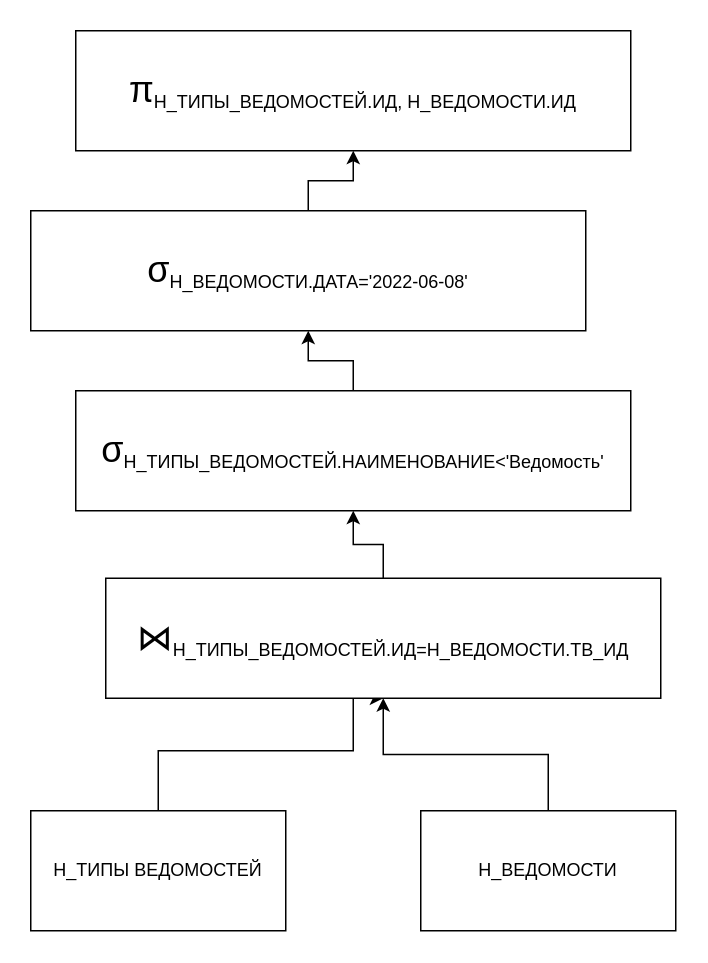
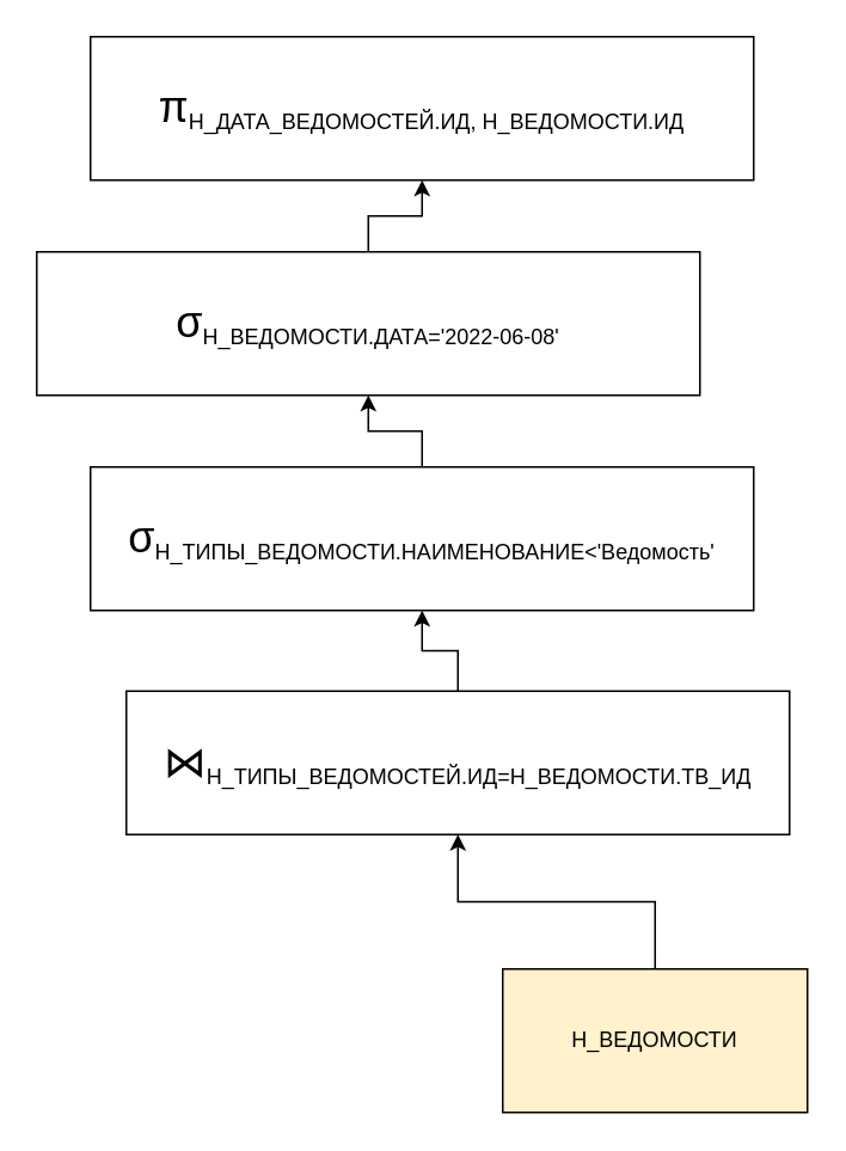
  <mxCell id="0" />
  <mxCell id="1" parent="0" />
- <mxCell id="2" style="edgeStyle=orthogonalEdgeStyle;rounded=0;orthogonalLoop=1;jettySize=auto;html=1;entryX=0.5;entryY=1;entryDx=0;entryDy=0;" edge="1" parent="1" source="3" target="7"><mxGeometry relative="1" as="geometry"><Array as="points"><mxPoint x="105" y="500" /><mxPoint x="235" y="500" /></Array></mxGeometry></mxCell>
- <mxCell id="3" value="&lt;font style=&quot;font-size: 12px;&quot;&gt;Н_ТИПЫ ВЕДОМОСТЕЙ&lt;/font&gt;" style="rounded=0;whiteSpace=wrap;html=1;" vertex="1" parent="1"><mxGeometry x="20" y="540" width="170" height="80" as="geometry" /></mxCell>
  <mxCell id="4" style="edgeStyle=orthogonalEdgeStyle;rounded=0;orthogonalLoop=1;jettySize=auto;html=1;entryX=0.5;entryY=1;entryDx=0;entryDy=0;" edge="1" parent="1" source="5" target="7"><mxGeometry relative="1" as="geometry" /></mxCell>
- <mxCell id="5" value="&lt;font style=&quot;font-size: 12px;&quot;&gt;Н_ВЕДОМОСТИ&lt;/font&gt;" style="rounded=0;whiteSpace=wrap;html=1;" vertex="1" parent="1"><mxGeometry x="280" y="540" width="170" height="80" as="geometry" /></mxCell>
+ <mxCell id="5" value="&lt;font style=&quot;font-size: 12px;&quot;&gt;Н_ВЕДОМОСТИ&lt;/font&gt;" style="rounded=0;whiteSpace=wrap;html=1;fillColor=#fff2cc;" vertex="1" parent="1"><mxGeometry x="280" y="540" width="170" height="80" as="geometry" /></mxCell>
  <mxCell id="6" style="edgeStyle=orthogonalEdgeStyle;rounded=0;orthogonalLoop=1;jettySize=auto;html=1;entryX=0.5;entryY=1;entryDx=0;entryDy=0;" edge="1" parent="1" source="7" target="9"><mxGeometry relative="1" as="geometry" /></mxCell>
  <mxCell id="7" value="&lt;font style=&quot;font-size: 24px;&quot;&gt;⋈&lt;/font&gt;&lt;sub style=&quot;&quot;&gt;&lt;font style=&quot;font-size: 12px;&quot;&gt;Н_ТИПЫ_ВЕДОМОСТЕЙ.ИД=Н_ВЕДОМОСТИ.ТВ_ИД&lt;/font&gt;&lt;/sub&gt;" style="rounded=0;whiteSpace=wrap;html=1;" vertex="1" parent="1"><mxGeometry x="70" y="385" width="370" height="80" as="geometry" /></mxCell>
  <mxCell id="8" style="edgeStyle=orthogonalEdgeStyle;rounded=0;orthogonalLoop=1;jettySize=auto;html=1;entryX=0.5;entryY=1;entryDx=0;entryDy=0;" edge="1" parent="1" source="9" target="11"><mxGeometry relative="1" as="geometry" /></mxCell>
- <mxCell id="9" value="&lt;font style=&quot;font-size: 24px;&quot;&gt;σ&lt;/font&gt;&lt;sub style=&quot;&quot;&gt;&lt;font style=&quot;font-size: 12px;&quot;&gt;Н_ТИПЫ_ВЕДОМОСТЕЙ.НАИМЕНОВАНИЕ&amp;lt;'Ведомость'&lt;/font&gt;&lt;/sub&gt;" style="rounded=0;whiteSpace=wrap;html=1;" vertex="1" parent="1"><mxGeometry x="50" y="260" width="370" height="80" as="geometry" /></mxCell>
+ <mxCell id="9" value="&lt;font style=&quot;font-size: 24px;&quot;&gt;σ&lt;/font&gt;&lt;sub style=&quot;&quot;&gt;&lt;font style=&quot;font-size: 12px;&quot;&gt;Н_ТИПЫ_ВЕДОМОСТИ.НАИМЕНОВАНИЕ&amp;lt;'Ведомость'&lt;/font&gt;&lt;/sub&gt;" style="rounded=0;whiteSpace=wrap;html=1;" vertex="1" parent="1"><mxGeometry x="50" y="260" width="370" height="80" as="geometry" /></mxCell>
  <mxCell id="10" style="edgeStyle=orthogonalEdgeStyle;rounded=0;orthogonalLoop=1;jettySize=auto;html=1;entryX=0.5;entryY=1;entryDx=0;entryDy=0;" edge="1" parent="1" source="11" target="12"><mxGeometry relative="1" as="geometry" /></mxCell>
  <mxCell id="11" value="&lt;font style=&quot;font-size: 24px;&quot;&gt;σ&lt;/font&gt;&lt;sub style=&quot;&quot;&gt;&lt;font style=&quot;font-size: 12px;&quot;&gt;Н_ВЕДОМОСТИ.ДАТА='2022-06-08'&lt;/font&gt;&lt;/sub&gt;" style="rounded=0;whiteSpace=wrap;html=1;" vertex="1" parent="1"><mxGeometry x="20" y="140" width="370" height="80" as="geometry" /></mxCell>
- <mxCell id="12" value="&lt;font style=&quot;font-size: 24px;&quot;&gt;π&lt;/font&gt;&lt;sub style=&quot;&quot;&gt;&lt;font style=&quot;font-size: 12px;&quot;&gt;Н_ТИПЫ_ВЕДОМОСТЕЙ.ИД, Н_ВЕДОМОСТИ.ИД&lt;/font&gt;&lt;/sub&gt;" style="rounded=0;whiteSpace=wrap;html=1;" vertex="1" parent="1"><mxGeometry x="50" y="20" width="370" height="80" as="geometry" /></mxCell>
+ <mxCell id="12" value="&lt;font style=&quot;font-size: 24px;&quot;&gt;π&lt;/font&gt;&lt;sub style=&quot;&quot;&gt;&lt;font style=&quot;font-size: 12px;&quot;&gt;Н_ДАТА_ВЕДОМОСТЕЙ.ИД, Н_ВЕДОМОСТИ.ИД&lt;/font&gt;&lt;/sub&gt;" style="rounded=0;whiteSpace=wrap;html=1;" vertex="1" parent="1"><mxGeometry x="50" y="20" width="370" height="80" as="geometry" /></mxCell>
